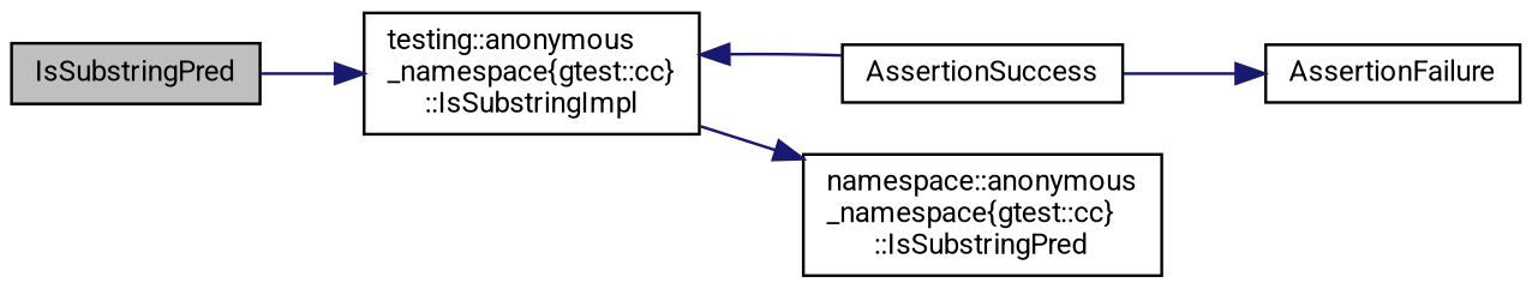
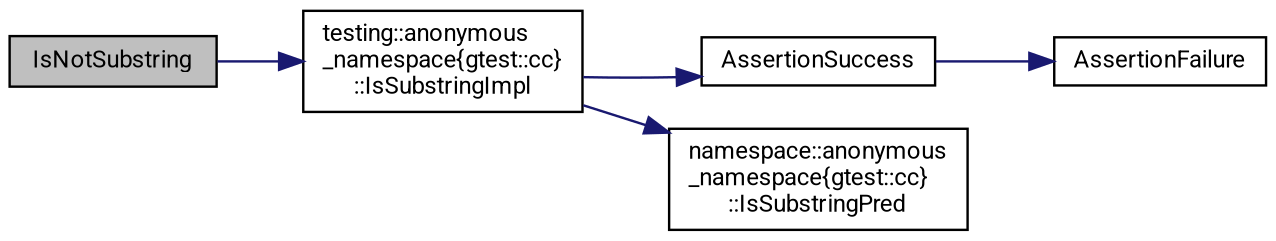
  digraph {
    fontname=Roboto
    rankdir=LR
    node [color=black fontname=Roboto fontsize=10 shape=record]
    edge [color=midnightblue fontname=Roboto fontsize=10 labelfontname=Helvetica labelfontsize=10 style=solid]
-   n1 [fillcolor=grey75 fontcolor=black height=0.2 label=IsSubstringPred style=filled width=0.4]
+   n1 [fillcolor=grey75 fontcolor=black height=0.2 label=IsNotSubstring style=filled width=0.4]
    n2 [height=0.2 label="testing::anonymous\l_namespace\{gtest::cc\}\l::IsSubstringImpl" width=0.4]
    n3 [height=0.2 label=AssertionSuccess width=0.4]
    n4 [height=0.2 label="namespace::anonymous\l_namespace\{gtest::cc\}\l::IsSubstringPred" width=0.4]
    n5 [height=0.2 label=AssertionFailure width=0.4]
    n1 -> n2
-   n3 -> n2
+   n2 -> n3
    n2 -> n4
    n3 -> n5
  }
